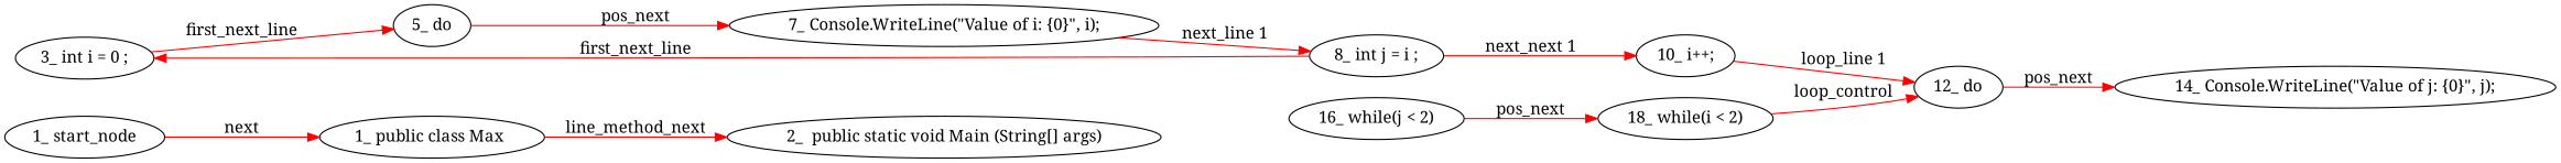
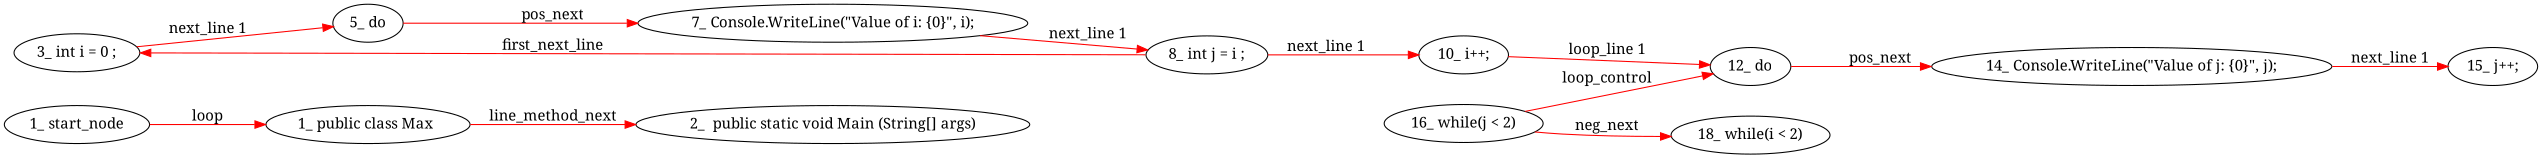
  digraph {
    fontname="Noto Serif"
    rankdir=LR
    node [fontname="Noto Serif" type_label=expression_statement]
    edge [color=red controlflow_type="next_line 1" edge_type=CFG_edge fontname="Noto Serif"]
    n1 [label="1_\ public\ class\ Max\ " type_label=class_declaration]
    n2 [label="2_\ \ public\ static\ void\ Main\ \(String\[\]\ args\)" type_label=method_declaration]
    n3 [label="3_\ int\ i\ =\ 0\ ;" type_label=local_declaration]
    n4 [label="5_\ do" type_label=do]
    n5 [label="7_\ Console\.WriteLine\(\"Value\ of\ i:\ \{0\}\",\ i\);"]
    n6 [label="8_\ int\ j\ =\ i\ ;" type_label=local_declaration]
    n7 [label="10_\ i\+\+;"]
    n8 [label="12_\ do" type_label=do]
    n9 [label="14_\ Console\.WriteLine\(\"Value\ of\ j:\ \{0\}\",\ j\);"]
+   n10 [label="15_\ j\+\+;"]
    n11 [label="16_\ while\(j\ <\ 2\)" type_label=while]
    n12 [label="18_\ while\(i\ <\ 2\)" type_label=while]
    n13 [label="1_\ start_node" type_label=start]
    n1 -> n2 [controlflow_type=main_method_next label=line_method_next]
-   n3 -> n4 [label=first_next_line]
+   n3 -> n4 [label="next_line 1"]
    n4 -> n5 [controlflow_type=pos_next label=pos_next]
    n5 -> n6 [label="next_line 1"]
    n6 -> n3 [controlflow_type=first_next_line label=first_next_line]
-   n6 -> n7 [label="next_next 1"]
+   n6 -> n7 [label="next_line 1"]
    n7 -> n8 [label="loop_line 1"]
    n8 -> n9 [controlflow_type=pos_next label=pos_next]
-   n12 -> n8 [controlflow_type=loop_control label=loop_control]
-   n11 -> n12 [controlflow_type=neg_next label=pos_next]
-   n13 -> n1 [controlflow_type=next label=next]
+   n9 -> n10 [label="next_line 1"]
+   n11 -> n8 [controlflow_type=loop_control label=loop_control]
+   n11 -> n12 [controlflow_type=neg_next label=neg_next]
+   n13 -> n1 [controlflow_type=next label=loop]
  }
